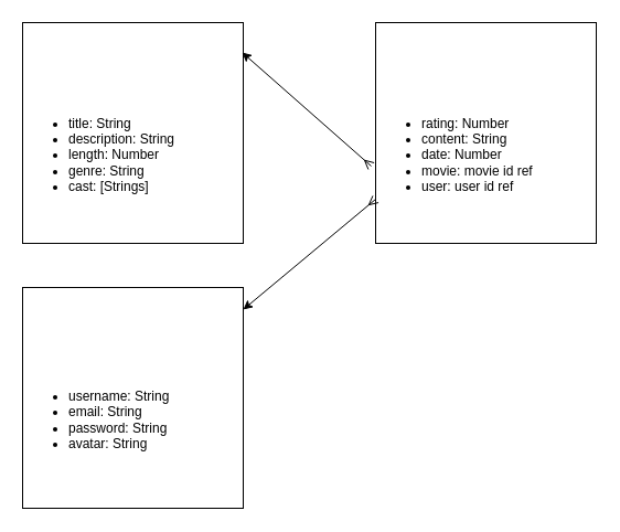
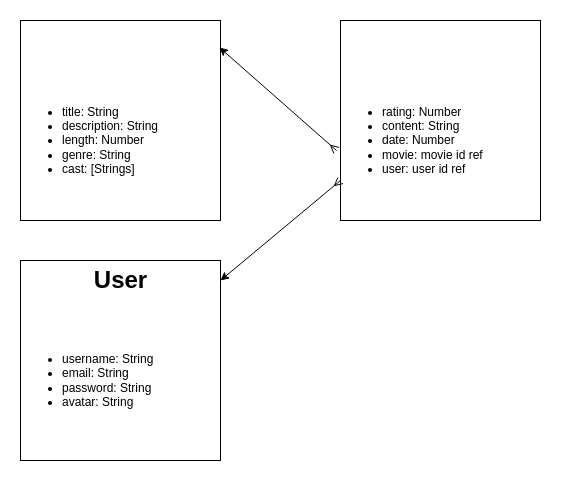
  <mxCell id="0" />
  <mxCell id="1" parent="0" />
  <mxCell id="2" value="" style="whiteSpace=wrap;html=1;aspect=fixed;" parent="1" vertex="1"><mxGeometry x="20" y="20" width="200" height="200" as="geometry" /></mxCell>
  <mxCell id="3" value="&lt;ul&gt;&lt;li&gt;title: String&lt;/li&gt;&lt;li&gt;description: String&lt;/li&gt;&lt;li&gt;length: Number&lt;/li&gt;&lt;li&gt;genre: String&lt;/li&gt;&lt;li&gt;cast: [Strings]&lt;/li&gt;&lt;/ul&gt;" style="text;strokeColor=none;fillColor=none;html=1;whiteSpace=wrap;verticalAlign=middle;overflow=hidden;" parent="1" vertex="1"><mxGeometry x="20" y="60" width="200" height="160" as="geometry" /></mxCell>
  <mxCell id="4" value="" style="whiteSpace=wrap;html=1;aspect=fixed;" parent="1" vertex="1"><mxGeometry x="340" y="20" width="200" height="200" as="geometry" /></mxCell>
  <mxCell id="5" value="&lt;ul&gt;&lt;li&gt;rating: Number&lt;/li&gt;&lt;li&gt;content: String&lt;/li&gt;&lt;li&gt;date: Number&lt;/li&gt;&lt;li&gt;movie: movie id ref&lt;/li&gt;&lt;li&gt;user: user id ref&lt;/li&gt;&lt;/ul&gt;" style="text;strokeColor=none;fillColor=none;html=1;whiteSpace=wrap;verticalAlign=middle;overflow=hidden;" parent="1" vertex="1"><mxGeometry x="340" y="60" width="200" height="160" as="geometry" /></mxCell>
  <mxCell id="6" value="" style="endArrow=ERmany;startArrow=classic;html=1;endFill=0;exitX=0.995;exitY=0.135;exitDx=0;exitDy=0;exitPerimeter=0;" parent="1" source="2" edge="1"><mxGeometry width="50" height="50" relative="1" as="geometry"><mxPoint x="250" y="110" as="sourcePoint" /><mxPoint x="336" y="150" as="targetPoint" /><Array as="points" /></mxGeometry></mxCell>
  <mxCell id="7" value="" style="whiteSpace=wrap;html=1;aspect=fixed;" parent="1" vertex="1"><mxGeometry x="20" y="260" width="200" height="200" as="geometry" /></mxCell>
+ <mxCell id="8" value="User" style="text;strokeColor=none;fillColor=none;html=1;fontSize=24;fontStyle=1;verticalAlign=middle;align=center;" parent="1" vertex="1"><mxGeometry x="70" y="260" width="100" height="40" as="geometry" /></mxCell>
  <mxCell id="9" value="&lt;ul&gt;&lt;li&gt;username: String&lt;/li&gt;&lt;li&gt;email: String&lt;/li&gt;&lt;li&gt;password: String&lt;/li&gt;&lt;li&gt;avatar: String&lt;/li&gt;&lt;/ul&gt;" style="text;strokeColor=none;fillColor=none;html=1;whiteSpace=wrap;verticalAlign=middle;overflow=hidden;" parent="1" vertex="1"><mxGeometry x="20" y="300" width="200" height="160" as="geometry" /></mxCell>
  <mxCell id="10" value="" style="endArrow=ERmany;startArrow=classic;html=1;endFill=0;entryX=0;entryY=0.75;entryDx=0;entryDy=0;" parent="1" target="5" edge="1"><mxGeometry width="50" height="50" relative="1" as="geometry"><mxPoint x="220" y="280" as="sourcePoint" /><mxPoint x="270" y="230" as="targetPoint" /></mxGeometry></mxCell>
